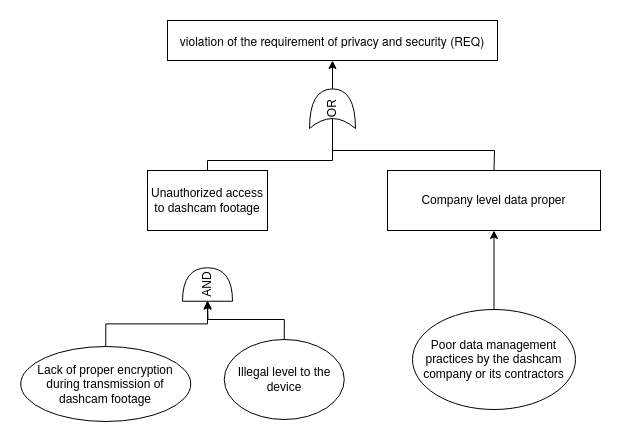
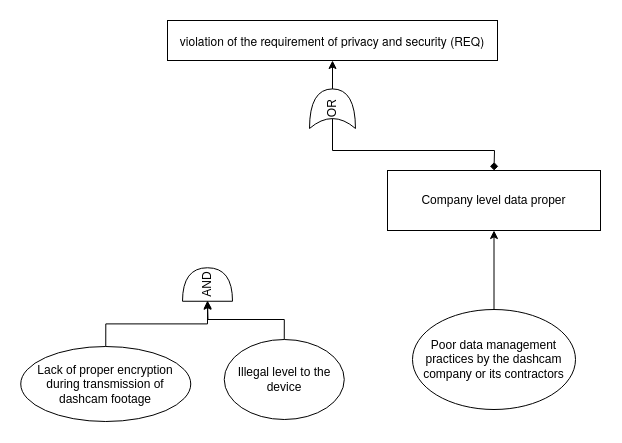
  <mxCell id="0" />
  <mxCell id="1" parent="0" />
  <mxCell id="2" value="&lt;p style=&quot;margin: 0px; font-variant-numeric: normal; font-variant-east-asian: normal; font-stretch: normal; line-height: normal; font-family: &amp;quot;Helvetica Neue&amp;quot;;&quot; class=&quot;p1&quot;&gt;&lt;font style=&quot;font-size: 12px;&quot;&gt;violation of the requirement of privacy and security (REQ)&lt;/font&gt;&lt;/p&gt;" style="rounded=0;whiteSpace=wrap;html=1;align=center;" vertex="1" parent="1"><mxGeometry x="167" y="20" width="330" height="40" as="geometry" /></mxCell>
- <mxCell id="3" value="Unauthorized access to dashcam footage" style="rounded=0;whiteSpace=wrap;html=1;fontSize=12;" vertex="1" parent="1"><mxGeometry x="147" y="170" width="120" height="60" as="geometry" /></mxCell>
  <mxCell id="4" value="Company level data proper" style="rounded=0;whiteSpace=wrap;html=1;fontSize=12;" vertex="1" parent="1"><mxGeometry x="387" y="170" width="213" height="60" as="geometry" /></mxCell>
  <mxCell id="5" value="AND" style="shape=or;whiteSpace=wrap;html=1;fontSize=12;rotation=-90;" vertex="1" parent="1"><mxGeometry x="190.25" y="259" width="33.5" height="50" as="geometry" /></mxCell>
  <mxCell id="6" style="edgeStyle=orthogonalEdgeStyle;rounded=0;orthogonalLoop=1;jettySize=auto;html=1;exitX=1;exitY=0.5;exitDx=0;exitDy=0;exitPerimeter=0;entryX=0.5;entryY=1;entryDx=0;entryDy=0;fontSize=12;" edge="1" parent="1" source="7" target="2"><mxGeometry relative="1" as="geometry" /></mxCell>
  <mxCell id="7" value="OR" style="shape=xor;whiteSpace=wrap;html=1;fontSize=12;rotation=-90;" vertex="1" parent="1"><mxGeometry x="312.22" y="85.22" width="39.55" height="45.93" as="geometry" /></mxCell>
- <mxCell id="8" value="" style="endArrow=none;html=1;rounded=0;fontSize=12;entryX=0.5;entryY=0;entryDx=0;entryDy=0;exitX=0.25;exitY=0.5;exitDx=0;exitDy=0;exitPerimeter=0;" edge="1" parent="1" source="7" target="4"><mxGeometry width="50" height="50" relative="1" as="geometry"><mxPoint x="457" y="260" as="sourcePoint" /><mxPoint x="507" y="210" as="targetPoint" /><Array as="points"><mxPoint x="332" y="150" /><mxPoint x="494" y="150" /></Array></mxGeometry></mxCell>
- <mxCell id="9" value="" style="endArrow=none;html=1;rounded=0;fontSize=12;entryX=0.5;entryY=0;entryDx=0;entryDy=0;exitX=0.25;exitY=0.5;exitDx=0;exitDy=0;exitPerimeter=0;" edge="1" parent="1" source="7" target="3"><mxGeometry width="50" height="50" relative="1" as="geometry"><mxPoint x="337" y="120" as="sourcePoint" /><mxPoint x="503.5" y="180" as="targetPoint" /><Array as="points"><mxPoint x="332" y="160" /><mxPoint x="207" y="160" /></Array></mxGeometry></mxCell>
+ <mxCell id="8" value="" style="endArrow=diamond;html=1;rounded=0;fontSize=12;entryX=0.5;entryY=0;entryDx=0;entryDy=0;exitX=0.25;exitY=0.5;exitDx=0;exitDy=0;exitPerimeter=0;" edge="1" parent="1" source="7" target="4"><mxGeometry width="50" height="50" relative="1" as="geometry"><mxPoint x="457" y="260" as="sourcePoint" /><mxPoint x="507" y="210" as="targetPoint" /><Array as="points"><mxPoint x="332" y="150" /><mxPoint x="494" y="150" /></Array></mxGeometry></mxCell>
  <mxCell id="10" style="edgeStyle=orthogonalEdgeStyle;rounded=0;orthogonalLoop=1;jettySize=auto;html=1;exitX=0.5;exitY=0;exitDx=0;exitDy=0;entryX=0;entryY=0.5;entryDx=0;entryDy=0;entryPerimeter=0;fontSize=12;" edge="1" parent="1" source="11" target="5"><mxGeometry relative="1" as="geometry" /></mxCell>
  <mxCell id="11" value="Lack of proper encryption during transmission of dashcam footage" style="ellipse;whiteSpace=wrap;html=1;rounded=0;fontSize=12;" vertex="1" parent="1"><mxGeometry x="20.25" y="346" width="170" height="75" as="geometry" /></mxCell>
  <mxCell id="12" style="edgeStyle=orthogonalEdgeStyle;rounded=0;orthogonalLoop=1;jettySize=auto;html=1;exitX=0.5;exitY=0;exitDx=0;exitDy=0;fontSize=12;" edge="1" parent="1" source="13"><mxGeometry relative="1" as="geometry"><mxPoint x="207" y="300" as="targetPoint" /></mxGeometry></mxCell>
  <mxCell id="13" value="Illegal level to the device" style="ellipse;whiteSpace=wrap;html=1;rounded=0;fontSize=12;" vertex="1" parent="1"><mxGeometry x="223.75" y="339" width="120" height="80" as="geometry" /></mxCell>
  <mxCell id="14" style="edgeStyle=orthogonalEdgeStyle;rounded=0;orthogonalLoop=1;jettySize=auto;html=1;exitX=0.5;exitY=0;exitDx=0;exitDy=0;entryX=0.5;entryY=1;entryDx=0;entryDy=0;fontSize=12;" edge="1" parent="1" source="15" target="4"><mxGeometry relative="1" as="geometry" /></mxCell>
  <mxCell id="15" value="Poor data management practices by the dashcam company or its contractors" style="ellipse;whiteSpace=wrap;html=1;rounded=0;fontSize=12;" vertex="1" parent="1"><mxGeometry x="412" y="309" width="163" height="100" as="geometry" /></mxCell>
